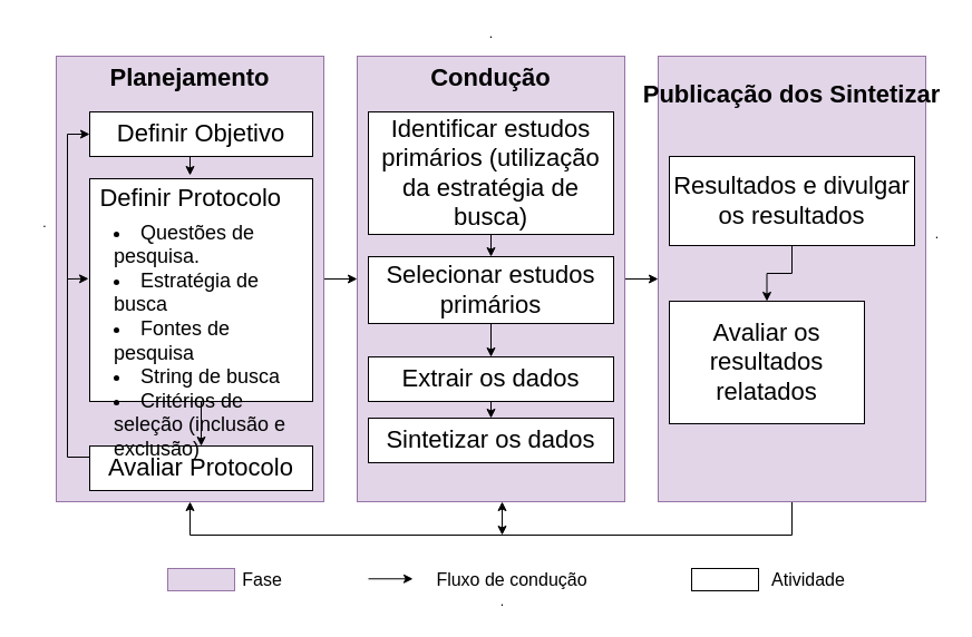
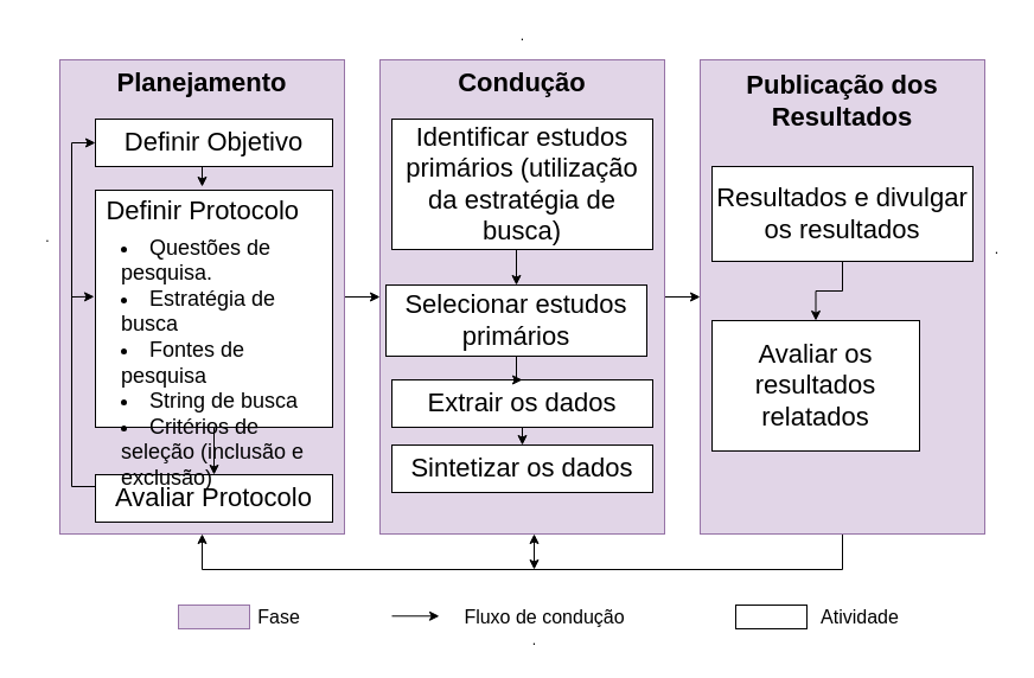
  <mxCell id="0" />
  <mxCell id="1" parent="0" />
  <mxCell id="2" style="edgeStyle=orthogonalEdgeStyle;rounded=0;orthogonalLoop=1;jettySize=auto;html=1;entryX=0;entryY=0.5;entryDx=0;entryDy=0;" edge="1" parent="1" source="3" target="12"><mxGeometry relative="1" as="geometry" /></mxCell>
  <mxCell id="3" value="" style="rounded=0;whiteSpace=wrap;html=1;fillColor=#e1d5e7;strokeColor=#9673a6;" vertex="1" parent="1"><mxGeometry x="50" y="50" width="240" height="400" as="geometry" /></mxCell>
  <mxCell id="4" value="&lt;font style=&quot;font-size: 22px&quot;&gt;Definir Objetivo&lt;/font&gt;" style="rounded=0;whiteSpace=wrap;html=1;" vertex="1" parent="1"><mxGeometry x="80" y="100" width="200" height="40" as="geometry" /></mxCell>
  <mxCell id="5" value="&lt;font style=&quot;font-size: 22px&quot;&gt;&lt;b&gt;Planejamento&lt;/b&gt;&lt;/font&gt;" style="text;html=1;strokeColor=none;fillColor=none;align=center;verticalAlign=middle;whiteSpace=wrap;rounded=0;" vertex="1" parent="1"><mxGeometry x="60" y="60" width="220" height="20" as="geometry" /></mxCell>
  <mxCell id="6" style="edgeStyle=orthogonalEdgeStyle;rounded=0;orthogonalLoop=1;jettySize=auto;html=1;exitX=0.5;exitY=1;exitDx=0;exitDy=0;" edge="1" parent="1" source="7" target="9"><mxGeometry relative="1" as="geometry" /></mxCell>
  <mxCell id="7" value="" style="rounded=0;whiteSpace=wrap;html=1;" vertex="1" parent="1"><mxGeometry x="80" y="160" width="200" height="200" as="geometry" /></mxCell>
  <mxCell id="8" style="edgeStyle=orthogonalEdgeStyle;rounded=0;orthogonalLoop=1;jettySize=auto;html=1;entryX=0;entryY=0.5;entryDx=0;entryDy=0;endArrow=classic;endFill=1;" edge="1" parent="1" source="9" target="4"><mxGeometry relative="1" as="geometry"><Array as="points"><mxPoint x="180" y="410" /><mxPoint x="60" y="410" /><mxPoint x="60" y="120" /></Array></mxGeometry></mxCell>
  <mxCell id="9" value="&lt;font style=&quot;font-size: 22px&quot;&gt;Avaliar Protocolo&lt;/font&gt;" style="rounded=0;whiteSpace=wrap;html=1;" vertex="1" parent="1"><mxGeometry x="80" y="400" width="200" height="40" as="geometry" /></mxCell>
  <mxCell id="10" value="&lt;h1 style=&quot;font-size: 22px&quot; align=&quot;center&quot;&gt;&lt;font style=&quot;font-size: 22px&quot;&gt;&lt;span style=&quot;font-weight: normal&quot;&gt;&amp;nbsp;&amp;nbsp;&amp;nbsp; Definir Protocolo&lt;/span&gt;&lt;br&gt;&lt;/font&gt;&lt;/h1&gt;" style="text;html=1;strokeColor=none;fillColor=none;spacing=5;spacingTop=-20;whiteSpace=wrap;overflow=hidden;rounded=0;" vertex="1" parent="1"><mxGeometry x="60" y="160" width="220" height="200" as="geometry" /></mxCell>
  <mxCell id="11" style="edgeStyle=orthogonalEdgeStyle;rounded=0;orthogonalLoop=1;jettySize=auto;html=1;entryX=0;entryY=0.5;entryDx=0;entryDy=0;" edge="1" parent="1" source="12" target="14"><mxGeometry relative="1" as="geometry" /></mxCell>
  <mxCell id="12" value="" style="rounded=0;whiteSpace=wrap;html=1;fillColor=#e1d5e7;strokeColor=#9673a6;" vertex="1" parent="1"><mxGeometry x="320" y="50" width="240" height="400" as="geometry" /></mxCell>
  <mxCell id="13" style="edgeStyle=orthogonalEdgeStyle;rounded=0;orthogonalLoop=1;jettySize=auto;html=1;entryX=0.5;entryY=1;entryDx=0;entryDy=0;endArrow=classic;endFill=1;" edge="1" parent="1" source="14" target="3"><mxGeometry relative="1" as="geometry"><Array as="points"><mxPoint x="710" y="480" /><mxPoint x="170" y="480" /></Array></mxGeometry></mxCell>
  <mxCell id="14" value="" style="rounded=0;whiteSpace=wrap;html=1;fillColor=#e1d5e7;strokeColor=#9673a6;" vertex="1" parent="1"><mxGeometry x="590" y="50" width="240" height="400" as="geometry" /></mxCell>
  <mxCell id="15" style="edgeStyle=orthogonalEdgeStyle;rounded=0;orthogonalLoop=1;jettySize=auto;html=1;exitX=0.5;exitY=1;exitDx=0;exitDy=0;entryX=0.5;entryY=0;entryDx=0;entryDy=0;endArrow=classic;endFill=1;" edge="1" parent="1" source="16" target="25"><mxGeometry relative="1" as="geometry" /></mxCell>
  <mxCell id="16" value="&lt;font style=&quot;font-size: 22px&quot;&gt;Identificar estudos primários (utilização da estratégia de busca)&lt;/font&gt;" style="rounded=0;whiteSpace=wrap;html=1;" vertex="1" parent="1"><mxGeometry x="330" y="100" width="220" height="110" as="geometry" /></mxCell>
  <mxCell id="17" value="&lt;font style=&quot;font-size: 22px&quot;&gt;Sintetizar os dados&lt;/font&gt;" style="rounded=0;whiteSpace=wrap;html=1;" vertex="1" parent="1"><mxGeometry x="330" y="375" width="220" height="40" as="geometry" /></mxCell>
  <mxCell id="18" value="&lt;font style=&quot;font-size: 22px&quot;&gt;&lt;b&gt;Condução&lt;/b&gt;&lt;/font&gt;" style="text;html=1;strokeColor=none;fillColor=none;align=center;verticalAlign=middle;whiteSpace=wrap;rounded=0;" vertex="1" parent="1"><mxGeometry x="330" y="60" width="220" height="20" as="geometry" /></mxCell>
- <mxCell id="19" value="&lt;font style=&quot;font-size: 22px&quot;&gt;&lt;b&gt;Publicação dos Sintetizar&lt;/b&gt;&lt;/font&gt;" style="text;html=1;strokeColor=none;fillColor=none;align=center;verticalAlign=middle;whiteSpace=wrap;rounded=0;" vertex="1" parent="1"><mxGeometry x="570" y="50" width="280" height="70" as="geometry" /></mxCell>
+ <mxCell id="19" value="&lt;font style=&quot;font-size: 22px&quot;&gt;&lt;b&gt;Publicação dos Resultados&lt;/b&gt;&lt;/font&gt;" style="text;html=1;strokeColor=none;fillColor=none;align=center;verticalAlign=middle;whiteSpace=wrap;rounded=0;" vertex="1" parent="1"><mxGeometry x="570" y="50" width="280" height="70" as="geometry" /></mxCell>
  <mxCell id="20" value="" style="edgeStyle=orthogonalEdgeStyle;rounded=0;orthogonalLoop=1;jettySize=auto;html=1;endArrow=classic;endFill=1;" edge="1" parent="1" source="21" target="22"><mxGeometry relative="1" as="geometry" /></mxCell>
  <mxCell id="21" value="&lt;font style=&quot;font-size: 22px&quot;&gt;Resultados e divulgar os resultados&lt;/font&gt;" style="rounded=0;whiteSpace=wrap;html=1;" vertex="1" parent="1"><mxGeometry x="600" y="140" width="220" height="80" as="geometry" /></mxCell>
  <mxCell id="22" value="&lt;font style=&quot;font-size: 22px&quot;&gt;Avaliar os resultados relatados&lt;/font&gt;" style="rounded=0;whiteSpace=wrap;html=1;" vertex="1" parent="1"><mxGeometry x="600" y="270" width="175" height="110" as="geometry" /></mxCell>
  <mxCell id="23" value="&lt;font style=&quot;font-size: 22px&quot;&gt;Extrair os dados&lt;/font&gt;" style="rounded=0;whiteSpace=wrap;html=1;" vertex="1" parent="1"><mxGeometry x="330" y="320" width="220" height="40" as="geometry" /></mxCell>
  <mxCell id="24" style="edgeStyle=orthogonalEdgeStyle;rounded=0;orthogonalLoop=1;jettySize=auto;html=1;entryX=0.5;entryY=0;entryDx=0;entryDy=0;endArrow=classic;endFill=1;" edge="1" parent="1" source="25" target="23"><mxGeometry relative="1" as="geometry" /></mxCell>
- <mxCell id="25" value="&lt;font style=&quot;font-size: 22px&quot;&gt;Selecionar estudos primários&lt;/font&gt;" style="rounded=0;whiteSpace=wrap;html=1;" vertex="1" parent="1"><mxGeometry x="330" y="230" width="220" height="60" as="geometry" /></mxCell>
+ <mxCell id="25" value="&lt;font style=&quot;font-size: 22px&quot;&gt;Selecionar estudos primários&lt;/font&gt;" style="rounded=0;whiteSpace=wrap;html=1;" vertex="1" parent="1"><mxGeometry x="325" y="240" width="220" height="60" as="geometry" /></mxCell>
  <mxCell id="26" value="" style="endArrow=classic;html=1;entryX=-0.005;entryY=0.449;entryDx=0;entryDy=0;entryPerimeter=0;" edge="1" parent="1" target="7"><mxGeometry width="50" height="50" relative="1" as="geometry"><mxPoint x="60" as="sourcePoint" y="250" /><mxPoint x="270" y="230" as="targetPoint" /></mxGeometry></mxCell>
  <mxCell id="27" value="" style="endArrow=classic;html=1;exitX=0.45;exitY=1;exitDx=0;exitDy=0;exitPerimeter=0;" edge="1" parent="1" source="4"><mxGeometry width="50" height="50" relative="1" as="geometry"><mxPoint x="400" y="330" as="sourcePoint" /><mxPoint x="170" y="157" as="targetPoint" /></mxGeometry></mxCell>
  <mxCell id="28" value="" style="endArrow=classic;html=1;exitX=0.5;exitY=1;exitDx=0;exitDy=0;" edge="1" parent="1" source="23" target="17"><mxGeometry width="50" height="50" relative="1" as="geometry"><mxPoint x="400" y="280" as="sourcePoint" /><mxPoint x="450" y="230" as="targetPoint" /></mxGeometry></mxCell>
  <mxCell id="29" value="" style="endArrow=classic;startArrow=classic;html=1;" edge="1" parent="1"><mxGeometry width="50" height="50" relative="1" as="geometry"><mxPoint x="450" y="480" as="sourcePoint" /><mxPoint x="450" y="450" as="targetPoint" /></mxGeometry></mxCell>
  <mxCell id="30" value="" style="rounded=0;whiteSpace=wrap;html=1;fillColor=#e1d5e7;strokeColor=#9673a6;" vertex="1" parent="1"><mxGeometry x="150" y="510" width="60" height="20" as="geometry" /></mxCell>
  <mxCell id="31" value="" style="rounded=0;whiteSpace=wrap;html=1;" vertex="1" parent="1"><mxGeometry x="620" y="510" width="60" height="20" as="geometry" /></mxCell>
  <mxCell id="32" value="&lt;font style=&quot;font-size: 16px&quot;&gt;Fase&lt;/font&gt;" style="text;html=1;strokeColor=none;fillColor=none;align=center;verticalAlign=middle;whiteSpace=wrap;rounded=0;" vertex="1" parent="1"><mxGeometry x="200" y="510" width="70" height="20" as="geometry" /></mxCell>
  <mxCell id="33" value="&lt;font style=&quot;font-size: 16px&quot;&gt;Atividade&lt;/font&gt;" style="text;html=1;strokeColor=none;fillColor=none;align=center;verticalAlign=middle;whiteSpace=wrap;rounded=0;" vertex="1" parent="1"><mxGeometry x="680" y="510" width="90" height="20" as="geometry" /></mxCell>
  <mxCell id="34" value="" style="endArrow=classic;html=1;" edge="1" parent="1"><mxGeometry width="50" height="50" relative="1" as="geometry"><mxPoint x="330" y="519.29" as="sourcePoint" /><mxPoint x="370" y="519.29" as="targetPoint" /></mxGeometry></mxCell>
  <mxCell id="35" value="&lt;font style=&quot;font-size: 16px&quot;&gt;Fluxo de condução&lt;/font&gt;" style="text;html=1;strokeColor=none;fillColor=none;align=center;verticalAlign=middle;whiteSpace=wrap;rounded=0;" vertex="1" parent="1"><mxGeometry x="384" y="510" width="150" height="20" as="geometry" /></mxCell>
  <mxCell id="36" value="." style="text;html=1;strokeColor=none;fillColor=none;align=center;verticalAlign=middle;whiteSpace=wrap;rounded=0;" vertex="1" parent="1"><mxGeometry x="20" y="190" width="40" height="20" as="geometry" /></mxCell>
  <mxCell id="37" value="." style="text;html=1;align=center;verticalAlign=middle;resizable=0;points=[];autosize=1;" vertex="1" parent="1"><mxGeometry x="430" y="20" width="20" height="20" as="geometry" /></mxCell>
  <mxCell id="38" value="." style="text;html=1;align=center;verticalAlign=middle;resizable=0;points=[];autosize=1;" vertex="1" parent="1"><mxGeometry x="830" y="200" width="20" height="20" as="geometry" /></mxCell>
  <mxCell id="39" value="." style="text;html=1;align=center;verticalAlign=middle;resizable=0;points=[];autosize=1;" vertex="1" parent="1"><mxGeometry x="440" y="530" width="20" height="20" as="geometry" /></mxCell>
  <mxCell id="40" value="&lt;font style=&quot;font-size: 18px&quot;&gt;&lt;br&gt;&lt;/font&gt;&lt;li style=&quot;font-size: 18px&quot;&gt;&lt;font style=&quot;font-size: 18px&quot;&gt;Questões de pesquisa.&lt;/font&gt;&lt;/li&gt;&lt;li style=&quot;font-size: 18px&quot;&gt;&lt;font style=&quot;font-size: 18px&quot;&gt;Estratégia de busca&lt;/font&gt;&lt;/li&gt;&lt;li style=&quot;font-size: 18px&quot;&gt;&lt;font style=&quot;font-size: 18px&quot;&gt;Fontes de pesquisa&lt;/font&gt;&lt;/li&gt;&lt;li style=&quot;font-size: 18px&quot;&gt;&lt;font style=&quot;font-size: 18px&quot;&gt;String de busca&lt;/font&gt;&lt;/li&gt;&lt;li style=&quot;font-size: 18px&quot;&gt;&lt;font style=&quot;font-size: 18px&quot;&gt;Critérios de seleção (inclusão e exclusão)&lt;/font&gt;&lt;/li&gt;&lt;font style=&quot;font-size: 18px&quot;&gt;&lt;br&gt;&lt;br&gt;&lt;/font&gt;" style="text;html=1;strokeColor=none;fillColor=none;align=left;verticalAlign=top;whiteSpace=wrap;rounded=0;" vertex="1" parent="1"><mxGeometry x="100" y="170" width="180" height="190" as="geometry" /></mxCell>
